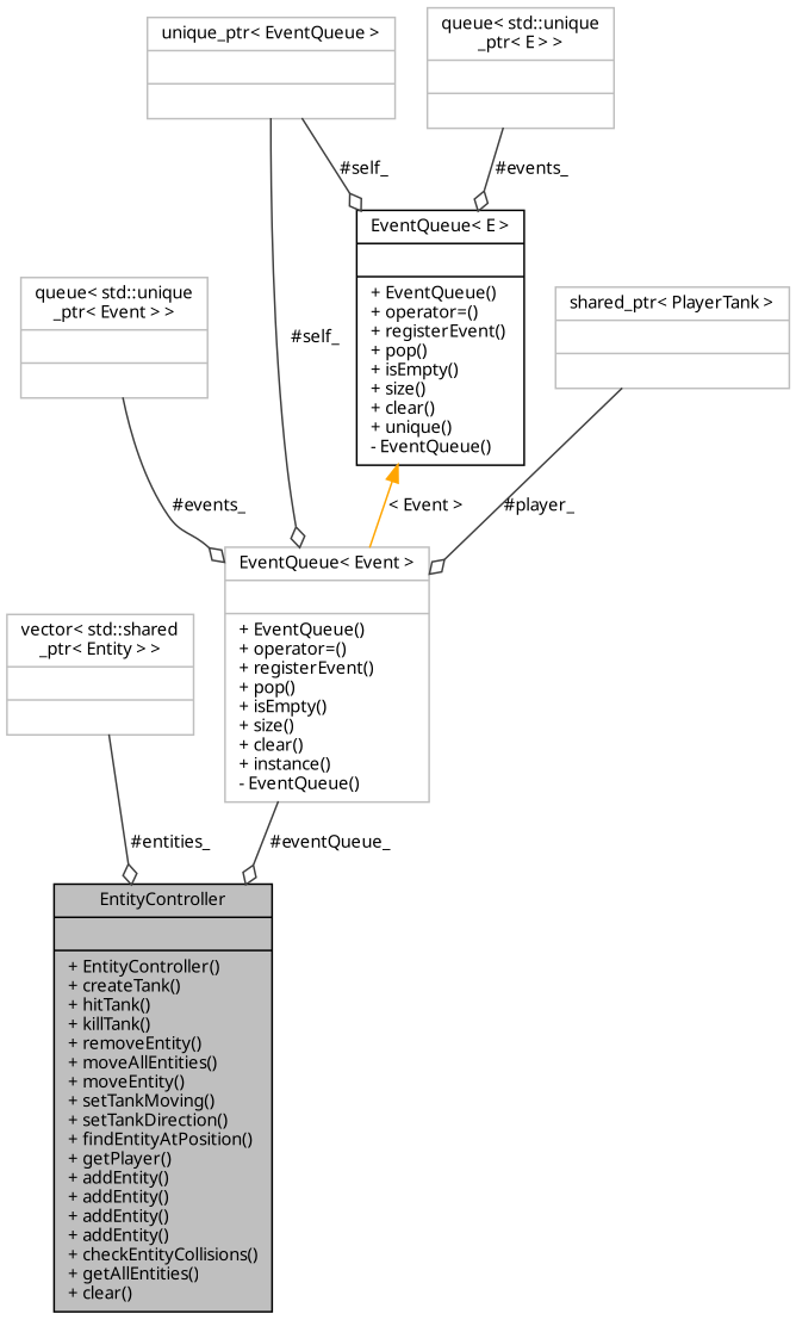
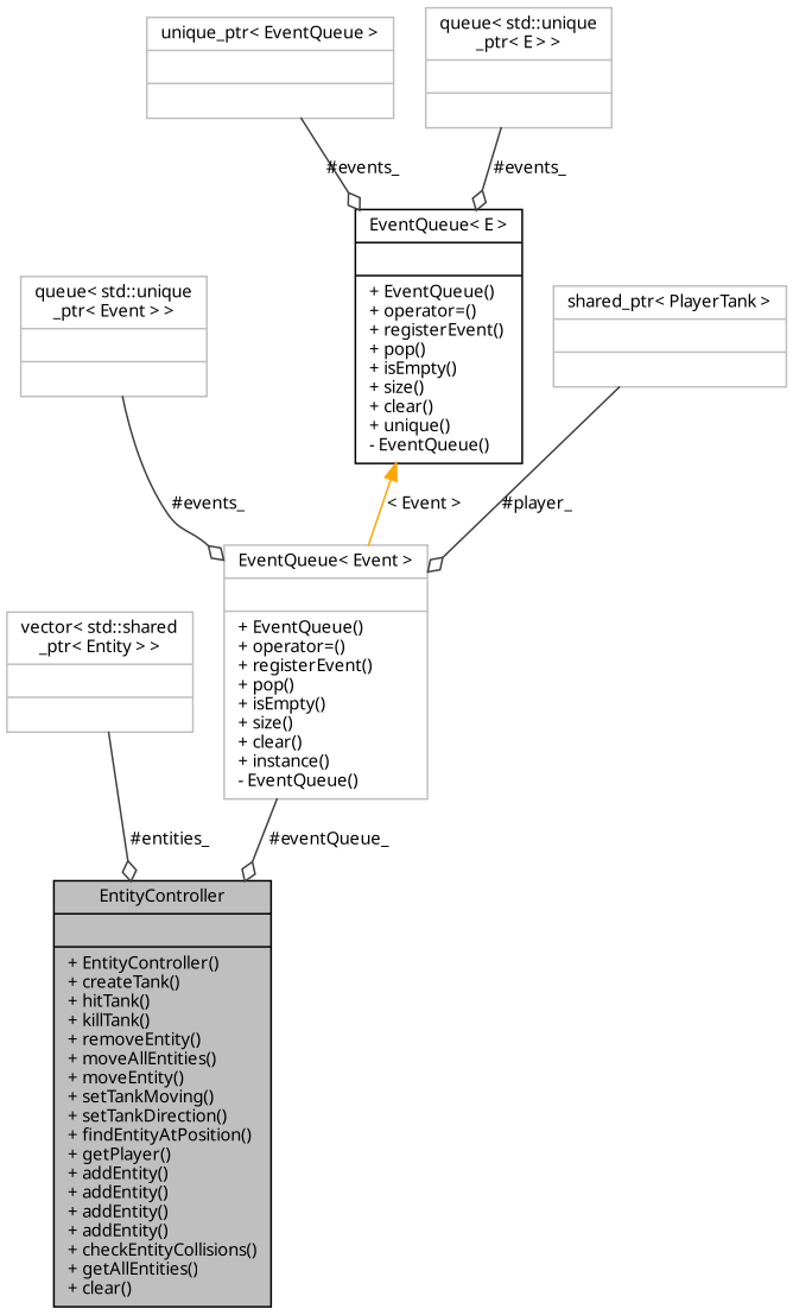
  digraph {
    fontname="Noto Sans"
    node [color=grey75 fontname="Noto Sans" fontsize=10 shape=record]
    edge [arrowhead=odiamond color=grey25 fontname="Noto Sans" fontsize=10 labelfontname=Helvetica labelfontsize=10 style=solid]
    n1 [color=black fillcolor=grey75 fontcolor=black height=0.2 label="{EntityController\n||+ EntityController()\l+ createTank()\l+ hitTank()\l+ killTank()\l+ removeEntity()\l+ moveAllEntities()\l+ moveEntity()\l+ setTankMoving()\l+ setTankDirection()\l+ findEntityAtPosition()\l+ getPlayer()\l+ addEntity()\l+ addEntity()\l+ addEntity()\l+ addEntity()\l+ checkEntityCollisions()\l+ getAllEntities()\l+ clear()\l}" style=filled width=0.4]
    n2 [height=0.2 label="{vector\< std::shared\l_ptr\< Entity \> \>\n||}" width=0.4]
    n3 [height=0.2 label="{EventQueue\< Event \>\n||+ EventQueue()\l+ operator=()\l+ registerEvent()\l+ pop()\l+ isEmpty()\l+ size()\l+ clear()\l+ instance()\l- EventQueue()\l}" width=0.4]
    n4 [height=0.2 label="{queue\< std::unique\l_ptr\< Event \> \>\n||}" width=0.4]
    n5 [height=0.2 label="{unique_ptr\< EventQueue \>\n||}" width=0.4]
    n6 [color=black height=0.2 label="{EventQueue\< E \>\n||+ EventQueue()\l+ operator=()\l+ registerEvent()\l+ pop()\l+ isEmpty()\l+ size()\l+ clear()\l+ unique()\l- EventQueue()\l}" width=0.4]
    n7 [height=0.2 label="{queue\< std::unique\l_ptr\< E \> \>\n||}" width=0.4]
    n8 [height=0.2 label="{shared_ptr\< PlayerTank \>\n||}" width=0.4]
    n2 -> n1 [label=" #entities_"]
    n3 -> n1 [label=" #eventQueue_"]
    n4 -> n3 [label=" #events_"]
-   n5 -> n3 [label=" #self_"]
-   n5 -> n6 [label=" #self_"]
+   n5 -> n6 [label=" #events_"]
    n6 -> n3 [color=orange dir=back label=" \< Event \>" arrowhead=""]
    n7 -> n6 [label=" #events_"]
    n8 -> n3 [label=" #player_"]
  }
